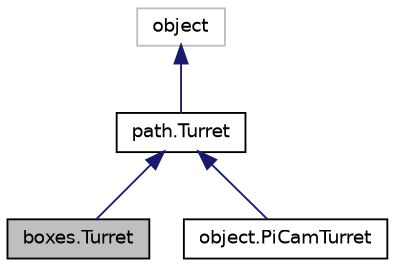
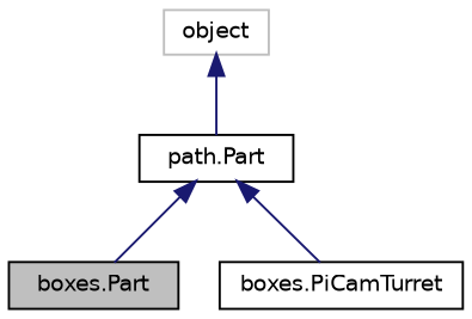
  digraph {
    node [color=black fillcolor=white fontname=Helvetica fontsize=10 shape=record style=filled]
    edge [color=midnightblue dir=back fontname=Helvetica fontsize=10 labelfontname=Helvetica labelfontsize=10 style=solid]
-   n1 [fillcolor=grey75 fontcolor=black height=0.2 label="boxes.Turret" width=0.4]
-   n2 [height=0.2 label="object.PiCamTurret" width=0.4]
-   n3 [height=0.2 label="path.Turret" width=0.4]
+   n1 [fillcolor=grey75 fontcolor=black height=0.2 label="boxes.Part" width=0.4]
+   n2 [height=0.2 label="boxes.PiCamTurret" width=0.4]
+   n3 [height=0.2 label="path.Part" width=0.4]
    n4 [color=grey75 height=0.2 label=object width=0.4]
    n3 -> n1
    n3 -> n2
    n4 -> n3
  }
